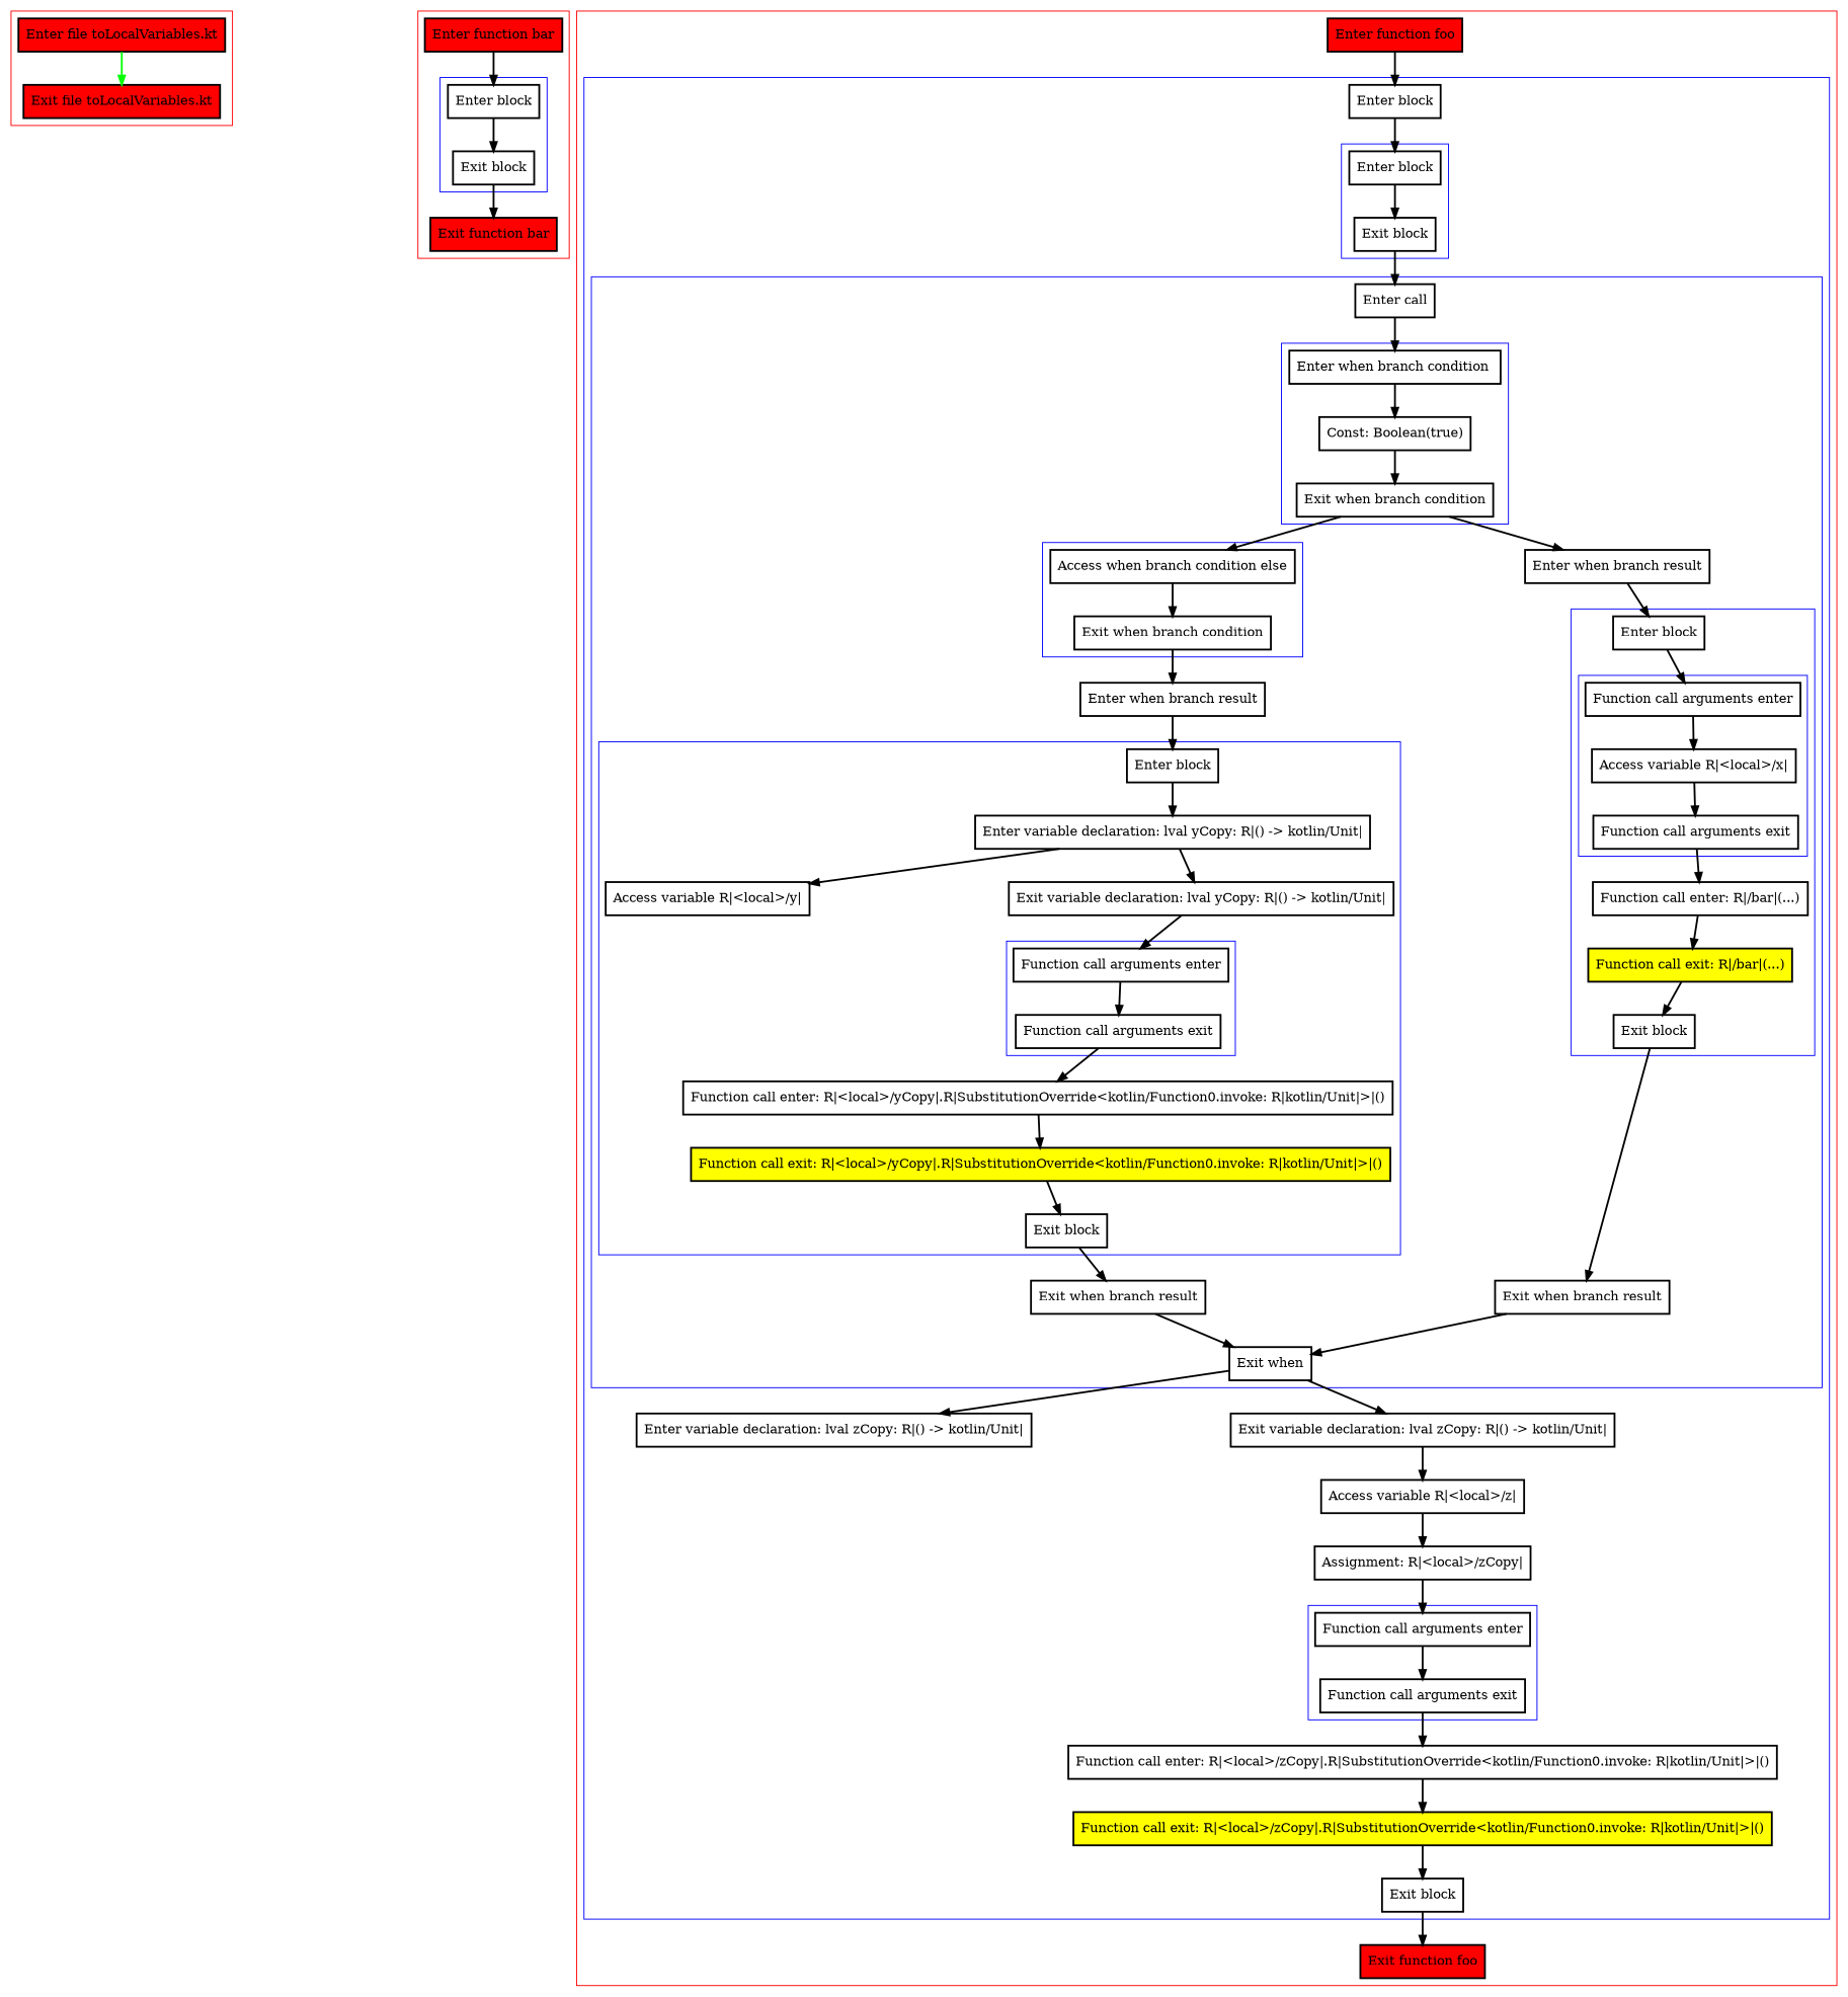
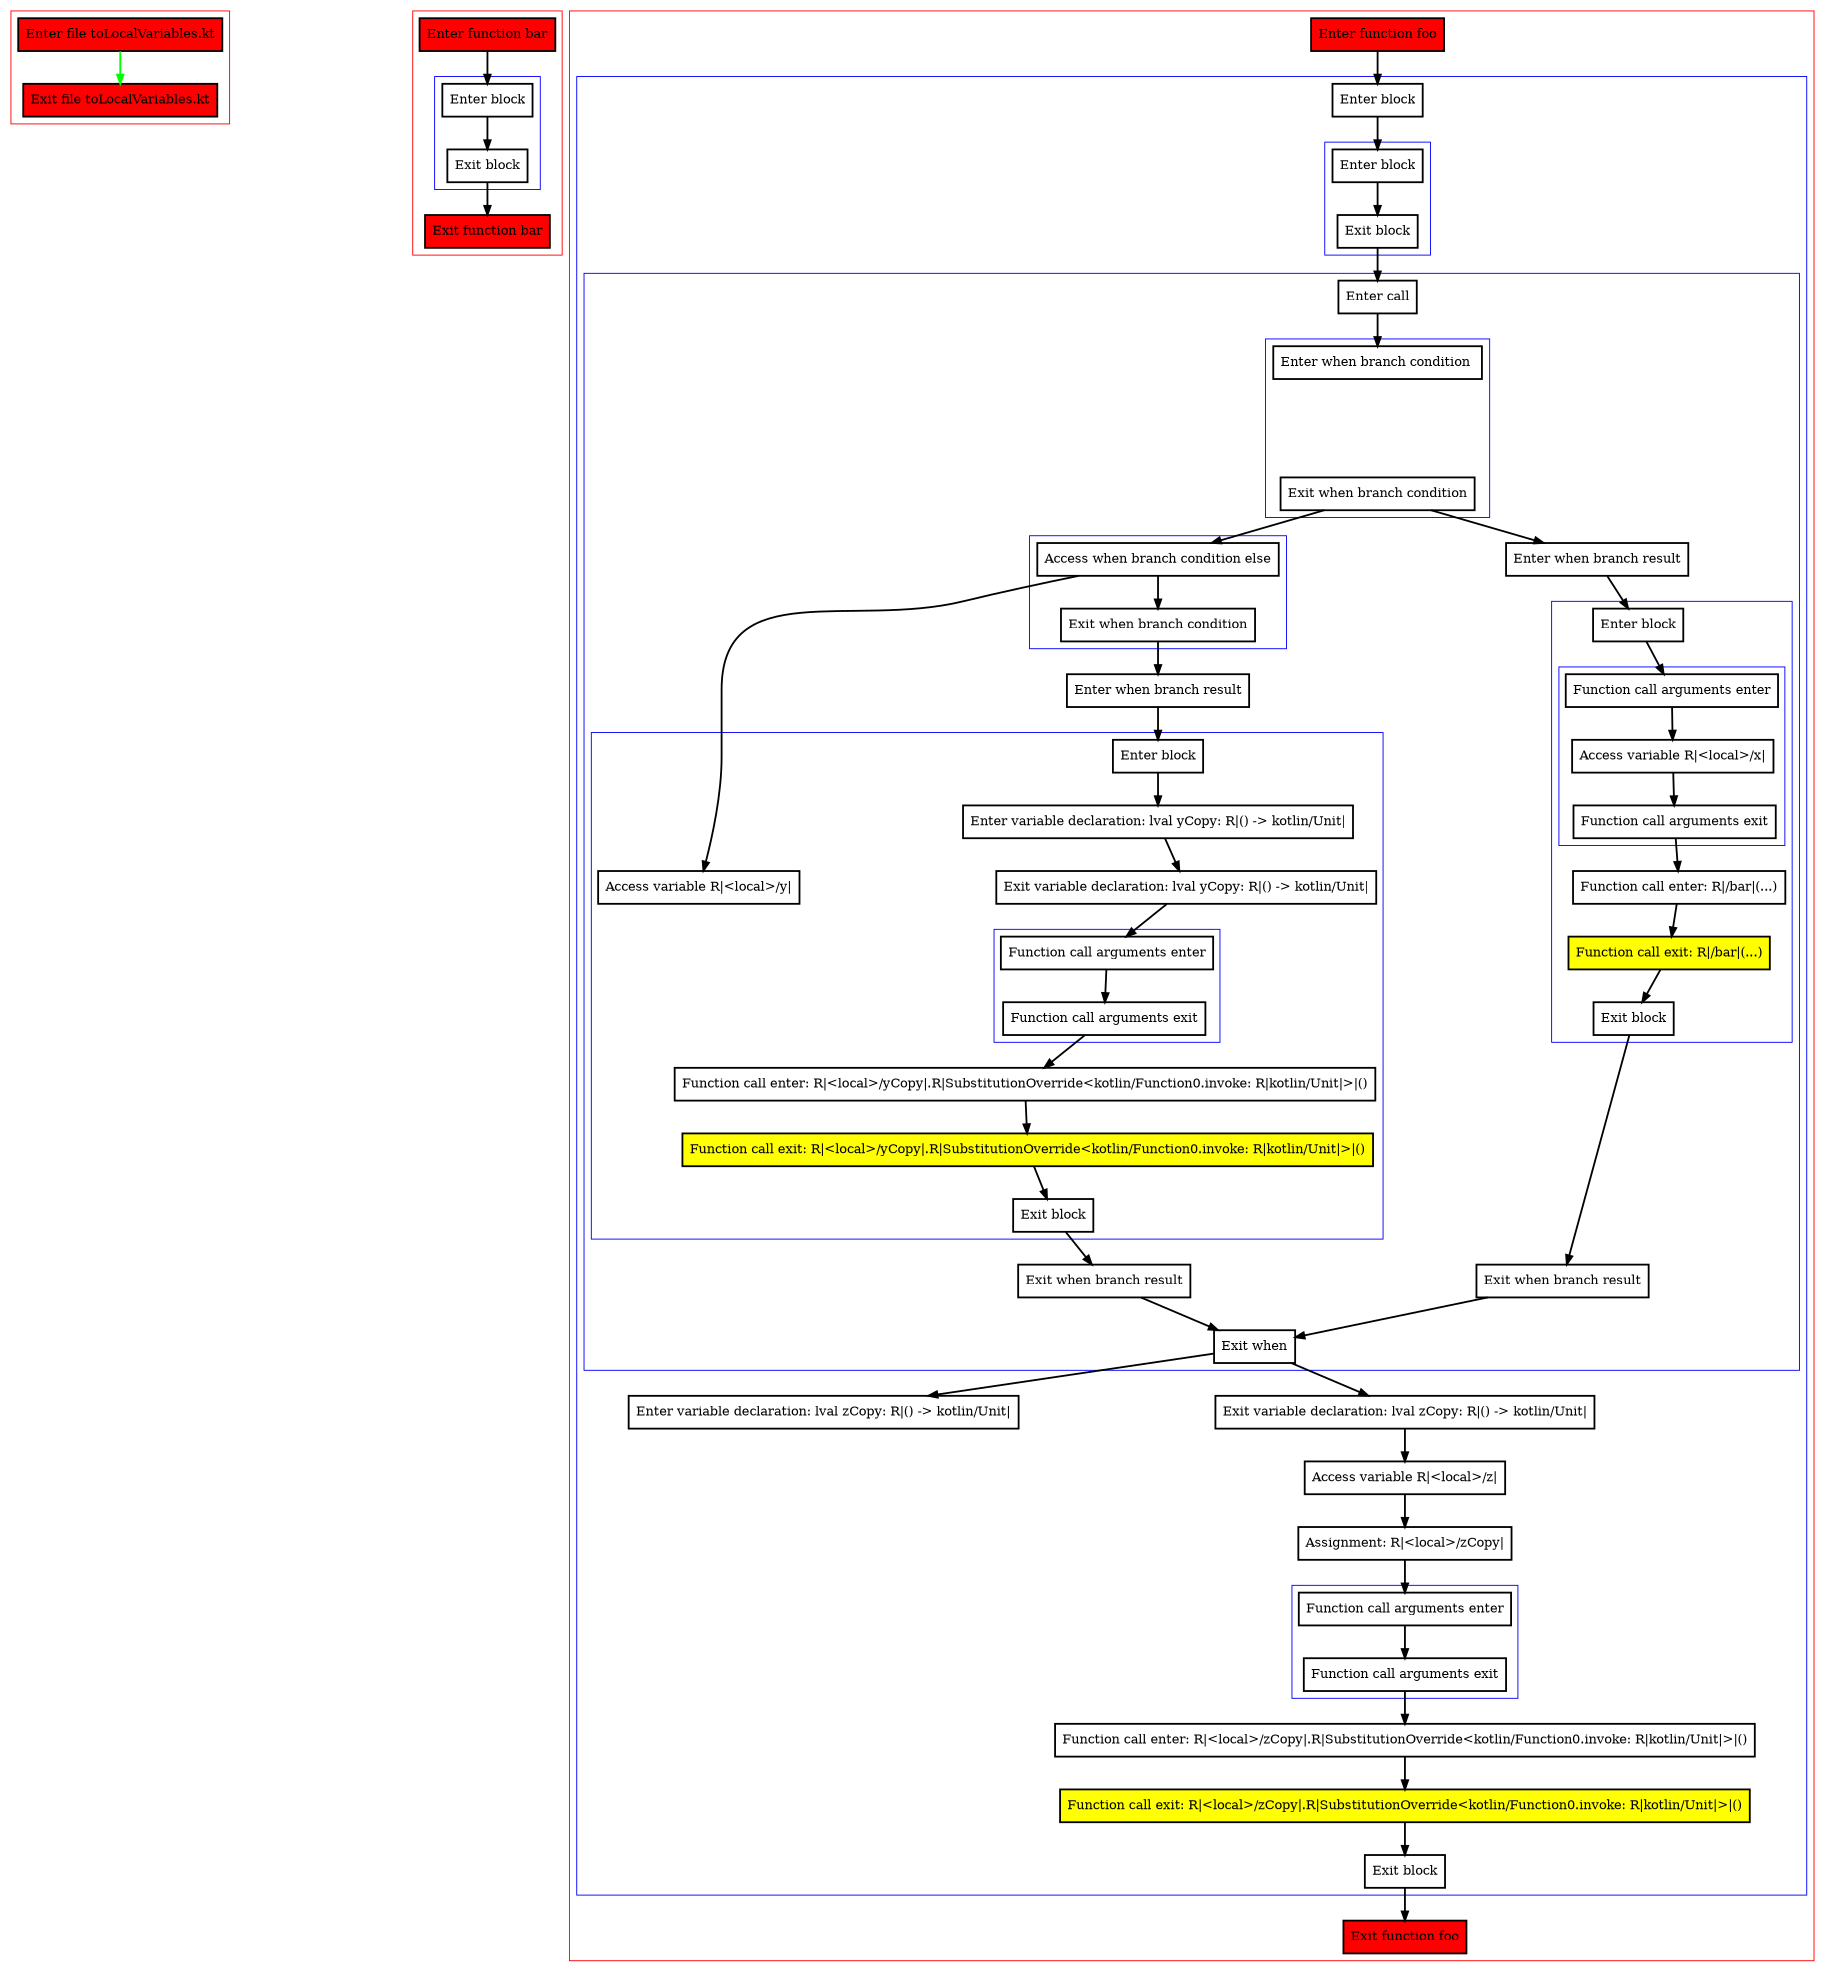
  digraph {
    nodesep=3
    node [penwidth=2 shape=box]
    edge [penwidth=2]
    n1 [fillcolor=red label="Enter file toLocalVariables.kt" style=filled]
    n2 [fillcolor=red label="Exit file toLocalVariables.kt" style=filled]
    n3 [label="Enter block"]
    n4 [label="Exit block"]
    n5 [fillcolor=red label="Enter function bar" style=filled]
    n6 [fillcolor=red label="Exit function bar" style=filled]
    n7 [label="Enter block"]
    n8 [label="Exit block"]
    n9 [label="Enter when branch condition "]
-   n10 [label="Const: Boolean(true)"]
    n11 [label="Exit when branch condition"]
    n12 [label="Access when branch condition else"]
    n13 [label="Exit when branch condition"]
    n14 [label="Function call arguments enter"]
    n15 [label="Function call arguments exit"]
    n16 [label="Enter block"]
    n17 [label="Enter variable declaration: lval yCopy: R|() -> kotlin/Unit|"]
    n18 [label="Access variable R|<local>/y|"]
    n19 [label="Exit variable declaration: lval yCopy: R|() -> kotlin/Unit|"]
    n20 [label="Function call enter: R|<local>/yCopy|.R|SubstitutionOverride<kotlin/Function0.invoke: R|kotlin/Unit|>|()"]
    n21 [fillcolor=yellow label="Function call exit: R|<local>/yCopy|.R|SubstitutionOverride<kotlin/Function0.invoke: R|kotlin/Unit|>|()" style=filled]
    n22 [label="Exit block"]
    n23 [label="Function call arguments enter"]
    n24 [label="Access variable R|<local>/x|"]
    n25 [label="Function call arguments exit"]
    n26 [label="Enter block"]
    n27 [label="Function call enter: R|/bar|(...)"]
    n28 [fillcolor=yellow label="Function call exit: R|/bar|(...)" style=filled]
    n29 [label="Exit block"]
    n30 [label="Enter call"]
    n31 [label="Enter when branch result"]
    n32 [label="Exit when branch result"]
    n33 [label="Enter when branch result"]
    n34 [label="Exit when branch result"]
    n35 [label="Exit when"]
    n36 [label="Function call arguments enter"]
    n37 [label="Function call arguments exit"]
    n38 [label="Enter block"]
    n39 [label="Enter variable declaration: lval zCopy: R|() -> kotlin/Unit|"]
    n40 [label="Exit variable declaration: lval zCopy: R|() -> kotlin/Unit|"]
    n41 [label="Access variable R|<local>/z|"]
    n42 [label="Assignment: R|<local>/zCopy|"]
    n43 [label="Function call enter: R|<local>/zCopy|.R|SubstitutionOverride<kotlin/Function0.invoke: R|kotlin/Unit|>|()"]
    n44 [fillcolor=yellow label="Function call exit: R|<local>/zCopy|.R|SubstitutionOverride<kotlin/Function0.invoke: R|kotlin/Unit|>|()" style=filled]
    n45 [label="Exit block"]
    n46 [fillcolor=red label="Enter function foo" style=filled]
    n47 [fillcolor=red label="Exit function foo" style=filled]
    subgraph cluster_1 {
      color=red
      n1
      n2
    }
    subgraph cluster_2 {
      color=red
      n5
      n6
      subgraph cluster_3 {
        color=blue
        n3
        n4
      }
    }
    subgraph cluster_4 {
      color=red
      n46
      n47
      subgraph cluster_5 {
        color=blue
        n38
        n39
        n40
        n41
        n42
        n43
        n44
        n45
        subgraph cluster_6 {
          color=blue
          n7
          n8
        }
        subgraph cluster_7 {
          color=blue
          n30
          n31
          n32
          n33
          n34
          n35
          subgraph cluster_8 {
            color=blue
            n9
-           n10
            n11
          }
          subgraph cluster_9 {
            color=blue
            n12
            n13
          }
          subgraph cluster_10 {
            color=blue
            n16
            n17
            n18
            n19
            n20
            n21
            n22
            subgraph cluster_11 {
              color=blue
              n14
              n15
            }
          }
          subgraph cluster_12 {
            color=blue
            n26
            n27
            n28
            n29
            subgraph cluster_13 {
              color=blue
              n23
              n24
              n25
            }
          }
        }
        subgraph cluster_14 {
          color=blue
          n36
          n37
        }
      }
    }
    n1 -> n2 [color=green]
    n3 -> n4
    n4 -> n6
    n5 -> n3
    n7 -> n8
    n8 -> n30
-   n9 -> n10
-   n10 -> n11
    n11 -> n12
    n11 -> n33
    n12 -> n13
    n13 -> n31
    n14 -> n15
    n15 -> n20
    n16 -> n17
-   n17 -> n18
+   n12 -> n18
    n17 -> n19
    n19 -> n14
    n20 -> n21
    n21 -> n22
    n22 -> n32
    n23 -> n24
    n24 -> n25
    n25 -> n27
    n26 -> n23
    n27 -> n28
    n28 -> n29
    n29 -> n34
    n30 -> n9
    n31 -> n16
    n32 -> n35
    n33 -> n26
    n34 -> n35
    n35 -> n39
    n35 -> n40
    n36 -> n37
    n37 -> n43
    n38 -> n7
    n40 -> n41
    n41 -> n42
    n42 -> n36
    n43 -> n44
    n44 -> n45
    n45 -> n47
    n46 -> n38
  }
